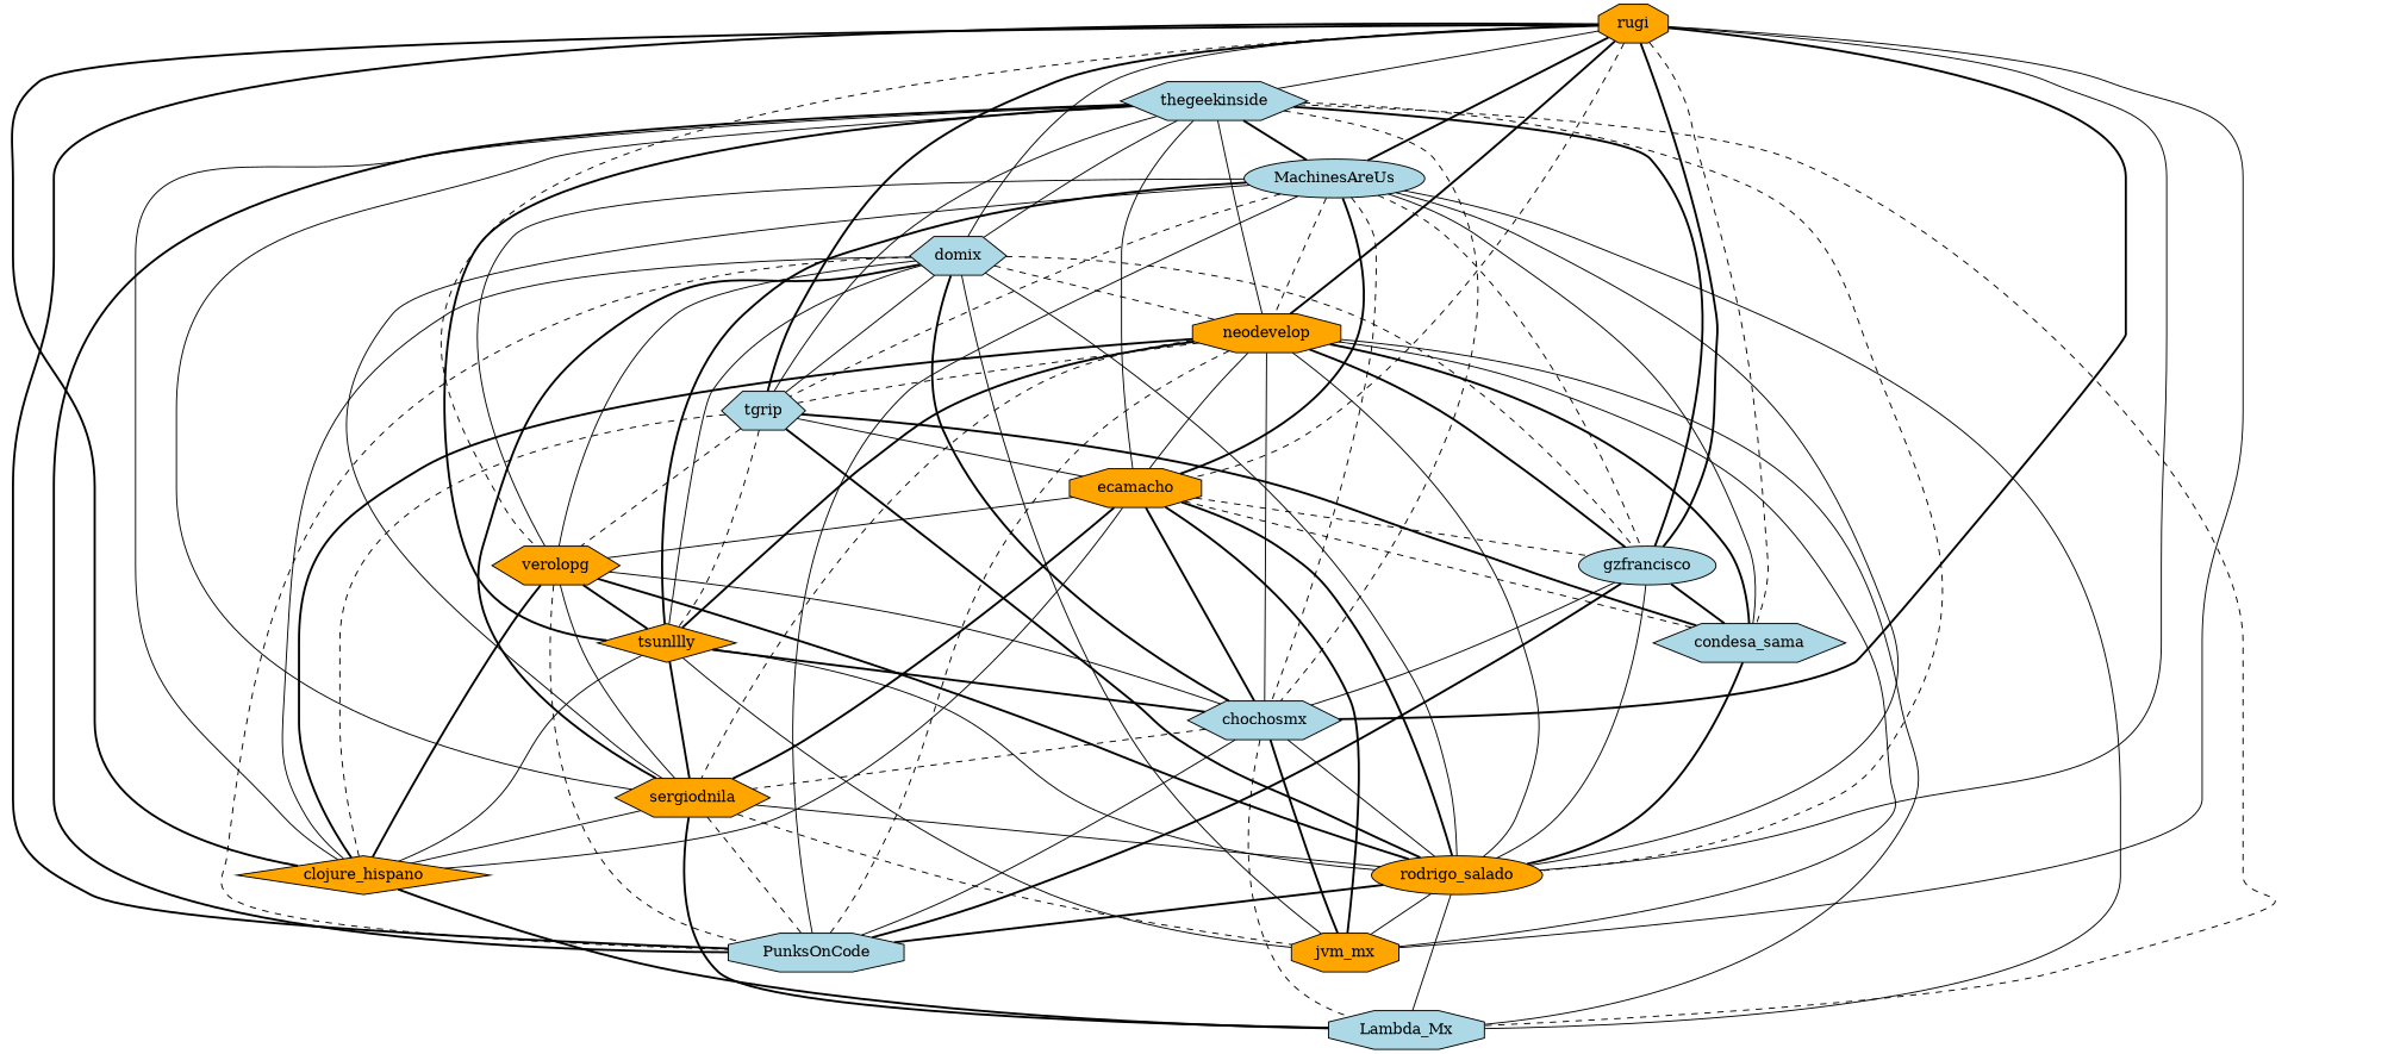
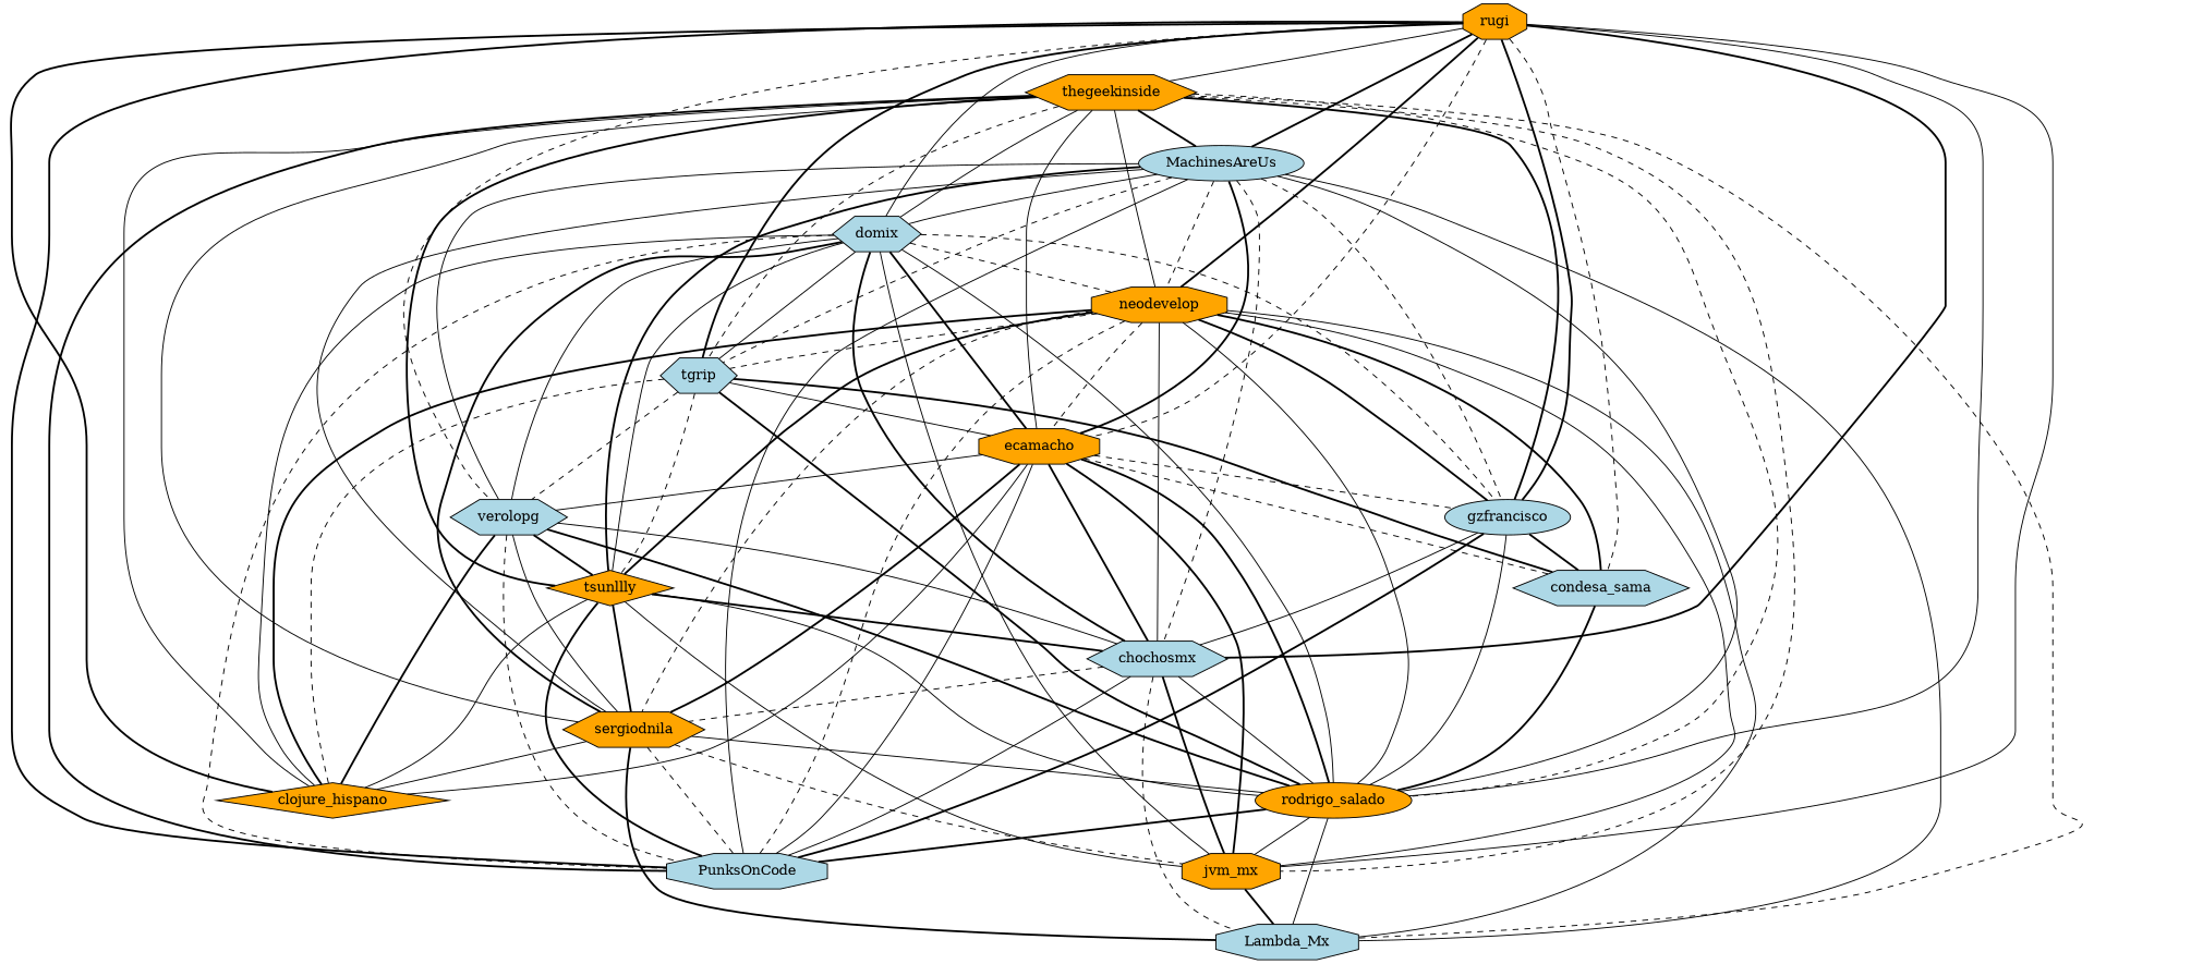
  graph {
    node [fillcolor=orange shape=hexagon style=filled]
    edge [style=solid]
    rugi [shape=octagon]
-   thegeekinside [fillcolor=lightblue]
+   thegeekinside
    MachinesAreUs [fillcolor=lightblue shape=ellipse]
    domix [fillcolor=lightblue]
    neodevelop [shape=octagon]
    tgrip [fillcolor=lightblue]
    ecamacho [shape=octagon]
    gzfrancisco [fillcolor=lightblue shape=ellipse]
-   verolopg
+   verolopg [fillcolor=lightblue]
    condesa_sama [fillcolor=lightblue]
    chochosmx [fillcolor=lightblue]
    rodrigo_salado [shape=ellipse]
    clojure_hispano [shape=diamond]
    PunksOnCode [fillcolor=lightblue shape=octagon]
    jvm_mx [shape=octagon]
    tsunllly [shape=diamond]
    sergiodnila
    Lambda_Mx [fillcolor=lightblue shape=octagon]
    rugi -- thegeekinside
    rugi -- MachinesAreUs [style=bold]
    rugi -- domix
    rugi -- neodevelop [style=bold]
    rugi -- tgrip [style=bold]
    rugi -- ecamacho [style=dashed]
    rugi -- gzfrancisco [style=bold]
    rugi -- verolopg [style=dashed]
    rugi -- condesa_sama [style=dashed]
    rugi -- chochosmx [style=bold]
    rugi -- rodrigo_salado
    rugi -- clojure_hispano [style=bold]
    rugi -- PunksOnCode [style=bold]
    rugi -- jvm_mx
    thegeekinside -- MachinesAreUs [style=bold]
    thegeekinside -- domix
    thegeekinside -- neodevelop
-   thegeekinside -- tgrip
+   thegeekinside -- tgrip [style=dashed]
    thegeekinside -- ecamacho
    thegeekinside -- gzfrancisco [style=bold]
-   thegeekinside -- chochosmx [style=dashed]
+   thegeekinside -- jvm_mx [style=dashed]
    thegeekinside -- rodrigo_salado [style=dashed]
    thegeekinside -- clojure_hispano
    thegeekinside -- PunksOnCode [style=bold]
    thegeekinside -- tsunllly [style=bold]
    thegeekinside -- sergiodnila
    thegeekinside -- Lambda_Mx [style=dashed]
-   MachinesAreUs -- condesa_sama
+   MachinesAreUs -- domix
    MachinesAreUs -- neodevelop [style=dashed]
    MachinesAreUs -- tgrip [style=dashed]
    MachinesAreUs -- ecamacho [style=bold]
    MachinesAreUs -- gzfrancisco [style=dashed]
    MachinesAreUs -- verolopg
    MachinesAreUs -- chochosmx [style=dashed]
    MachinesAreUs -- rodrigo_salado
    MachinesAreUs -- PunksOnCode
    MachinesAreUs -- tsunllly [style=bold]
    MachinesAreUs -- sergiodnila
    MachinesAreUs -- Lambda_Mx
    domix -- neodevelop [style=dashed]
    domix -- tgrip
+   domix -- ecamacho [style=bold]
    domix -- gzfrancisco [style=dashed]
    domix -- verolopg
    domix -- chochosmx [style=bold]
    domix -- rodrigo_salado
    domix -- clojure_hispano
    domix -- PunksOnCode [style=dashed]
    domix -- jvm_mx
    domix -- tsunllly
    domix -- sergiodnila [style=bold]
    neodevelop -- tgrip [style=dashed]
-   neodevelop -- ecamacho
+   neodevelop -- ecamacho [style=dashed]
    neodevelop -- gzfrancisco [style=bold]
    neodevelop -- condesa_sama [style=bold]
    neodevelop -- chochosmx
    neodevelop -- rodrigo_salado
    neodevelop -- clojure_hispano [style=bold]
    neodevelop -- PunksOnCode [style=dashed]
    neodevelop -- jvm_mx
    neodevelop -- tsunllly [style=bold]
    neodevelop -- sergiodnila [style=dashed]
    neodevelop -- Lambda_Mx
    tgrip -- ecamacho
    tgrip -- verolopg [style=dashed]
    tgrip -- condesa_sama [style=bold]
    tgrip -- rodrigo_salado [style=bold]
    tgrip -- clojure_hispano [style=dashed]
    tgrip -- tsunllly [style=dashed]
    ecamacho -- gzfrancisco [style=dashed]
    ecamacho -- verolopg
    ecamacho -- condesa_sama [style=dashed]
    ecamacho -- chochosmx [style=bold]
    ecamacho -- rodrigo_salado [style=bold]
    ecamacho -- clojure_hispano
+   ecamacho -- PunksOnCode
    ecamacho -- jvm_mx [style=bold]
    ecamacho -- sergiodnila [style=bold]
    gzfrancisco -- condesa_sama [style=bold]
    gzfrancisco -- chochosmx
    gzfrancisco -- rodrigo_salado
    gzfrancisco -- PunksOnCode [style=bold]
    verolopg -- chochosmx
    verolopg -- rodrigo_salado [style=bold]
    verolopg -- clojure_hispano [style=bold]
    verolopg -- PunksOnCode [style=dashed]
    verolopg -- tsunllly [style=bold]
    verolopg -- sergiodnila
    condesa_sama -- rodrigo_salado [style=bold]
    chochosmx -- rodrigo_salado
    chochosmx -- PunksOnCode
    chochosmx -- jvm_mx [style=bold]
    chochosmx -- sergiodnila [style=dashed]
    chochosmx -- Lambda_Mx [style=dashed]
    rodrigo_salado -- PunksOnCode [style=bold]
    rodrigo_salado -- jvm_mx
    rodrigo_salado -- Lambda_Mx
-   clojure_hispano -- Lambda_Mx [style=bold]
+   jvm_mx -- Lambda_Mx [style=bold]
    tsunllly -- chochosmx [style=bold]
    tsunllly -- rodrigo_salado
    tsunllly -- clojure_hispano
+   tsunllly -- PunksOnCode [style=bold]
    tsunllly -- jvm_mx
    tsunllly -- sergiodnila [style=bold]
    sergiodnila -- rodrigo_salado
    sergiodnila -- clojure_hispano
    sergiodnila -- PunksOnCode [style=dashed]
    sergiodnila -- jvm_mx [style=dashed]
    sergiodnila -- Lambda_Mx [style=bold]
  }
